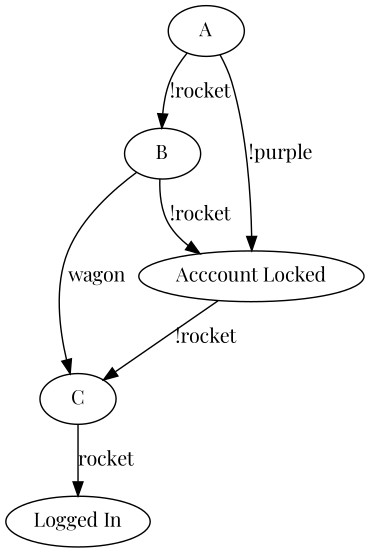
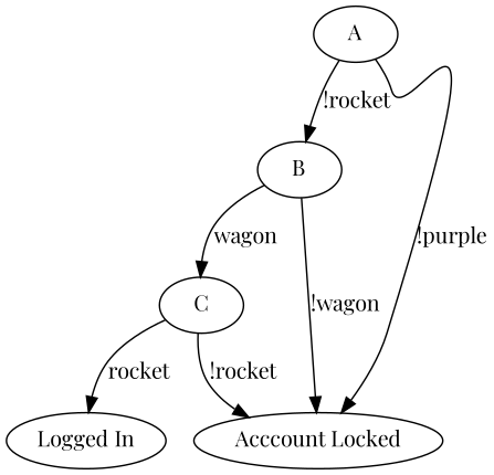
  digraph {
    fontname="Playfair Display"
    node [fontname="Playfair Display"]
    edge [fontname="Playfair Display"]
    A
    B
    n3 [label="Acccount Locked"]
    C
    n5 [label="Logged In"]
    A -> B [label="!rocket"]
    A -> n3 [label="!purple"]
-   B -> n3 [label="!rocket"]
+   B -> n3 [label="!wagon"]
    B -> C [label=wagon]
-   n3 -> C [label="!rocket"]
+   C -> n3 [label="!rocket"]
    C -> n5 [label=rocket]
  }
